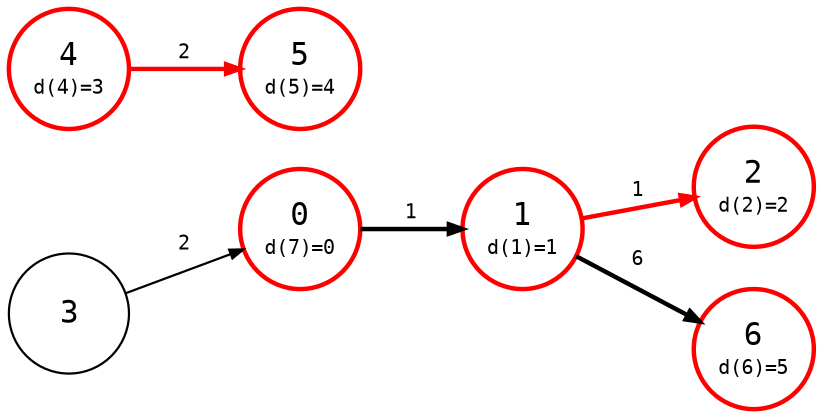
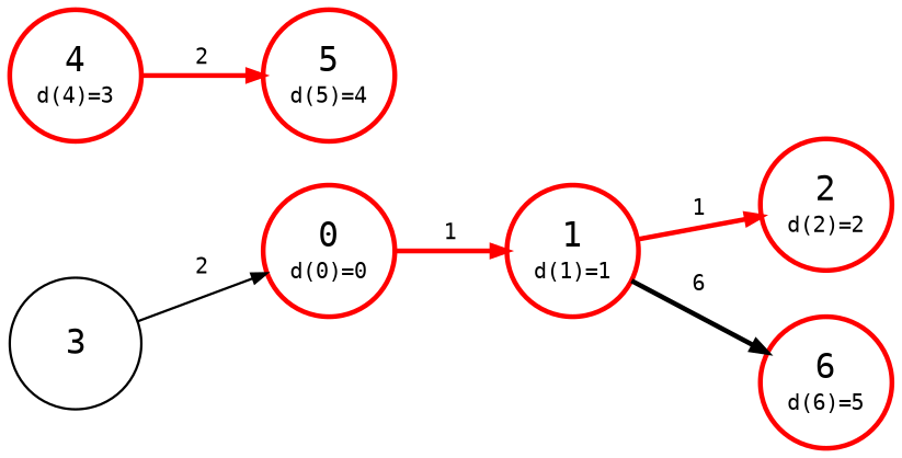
  digraph {
    rankdir=LR
    scale=1.4
    node [color=red fixedsize=true fontname=monospace shape=circle style=bold]
    edge [arrowsize=0.6 color=red fontname=monospace fontsize=9 style=bold]
    n1 [color="#bbb" fontcolor="#bbb" label=<             <table border="0" cellpadding="1" cellspacing="0">                 <tr>                     <td>3</td>                 </tr>             </table>         > width=0.75 style=""]
-   n2 [label=<             <table border="0" cellpadding="1" cellspacing="0">                 <tr>                     <td>0</td>                 </tr>                 <tr>                     <td><font point-size="9">d(7)=0</font></td>                 </tr>             </table>         > width=0.75]
+   n2 [label=<             <table border="0" cellpadding="1" cellspacing="0">                 <tr>                     <td>0</td>                 </tr>                 <tr>                     <td><font point-size="9">d(0)=0</font></td>                 </tr>             </table>         > width=0.75]
    n3 [label=<             <table border="0" cellpadding="1" cellspacing="0">                 <tr>                     <td>1</td>                 </tr>                 <tr>                     <td><font point-size="9">d(1)=1</font></td>                 </tr>             </table>         > width=0.75]
    n4 [label=<             <table border="0" cellpadding="1" cellspacing="0">                 <tr>                     <td>2</td>                 </tr>                 <tr>                     <td><font point-size="9">d(2)=2</font></td>                 </tr>             </table>         > width=0.75]
    n5 [label=<             <table border="0" cellpadding="1" cellspacing="0">                 <tr>                     <td>6</td>                 </tr>                 <tr>                     <td><font point-size="9">d(6)=5</font></td>                 </tr>             </table>         > width=0.75]
    n6 [label=<             <table border="0" cellpadding="1" cellspacing="0">                 <tr>                     <td>4</td>                 </tr>                 <tr>                     <td><font point-size="9">d(4)=3</font></td>                 </tr>             </table>         > width=0.75]
    n7 [label=<             <table border="0" cellpadding="1" cellspacing="0">                 <tr>                     <td>5</td>                 </tr>                 <tr>                     <td><font point-size="9">d(5)=4</font></td>                 </tr>             </table>         > width=0.75]
    n1 -> n2 [color="#bbb" fontcolor="#bbb" label=<             <table border="0" cellpadding="4" cellspacing="0">                 <tr>                     <td>2</td>                 </tr>             </table>         > style=""]
-   n2 -> n3 [color="#bbb" label=<             <table border="0" cellpadding="2" cellspacing="0">                 <tr>                     <td>1</td>                 </tr>             </table>         >]
+   n2 -> n3 [label=<             <table border="0" cellpadding="2" cellspacing="0">                 <tr>                     <td>1</td>                 </tr>             </table>         >]
    n3 -> n4 [label=<             <table border="0" cellpadding="2" cellspacing="0">                 <tr>                     <td>1</td>                 </tr>             </table>         >]
    n3 -> n5 [color="#bbb" fontcolor="#bbb" label=<             <table border="0" cellpadding="4" cellspacing="0">                 <tr>                     <td>6</td>                 </tr>             </table>         >]
    n5 -> n1 [style=invis color=""]
    n6 -> n7 [label=<             <table border="0" cellpadding="2" cellspacing="0">                 <tr>                     <td>2</td>                 </tr>             </table>         >]
  }
